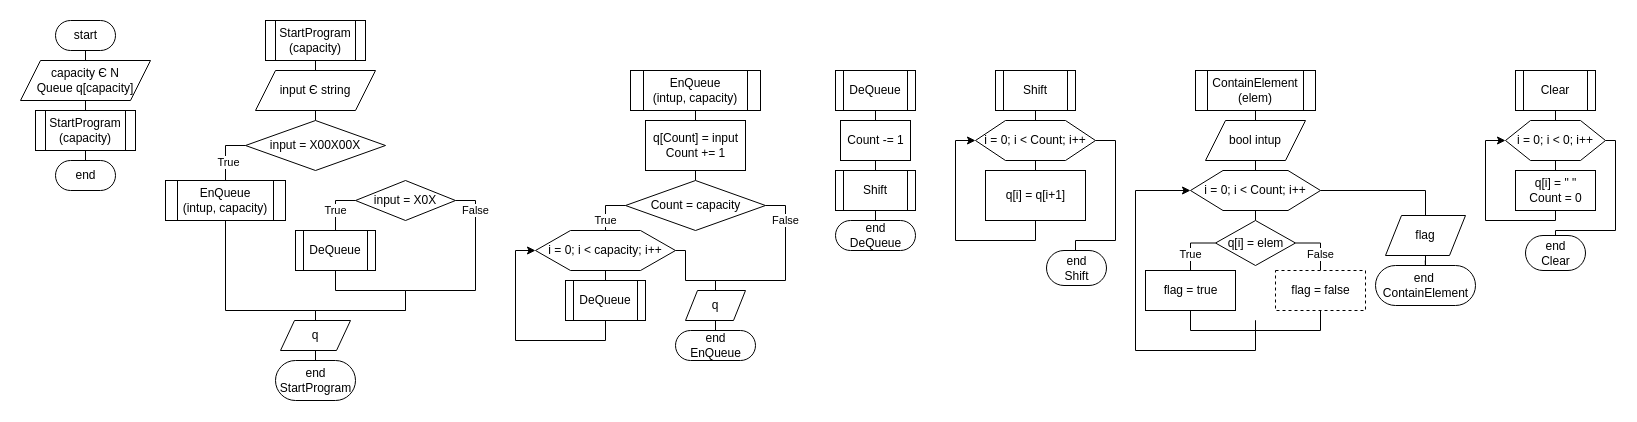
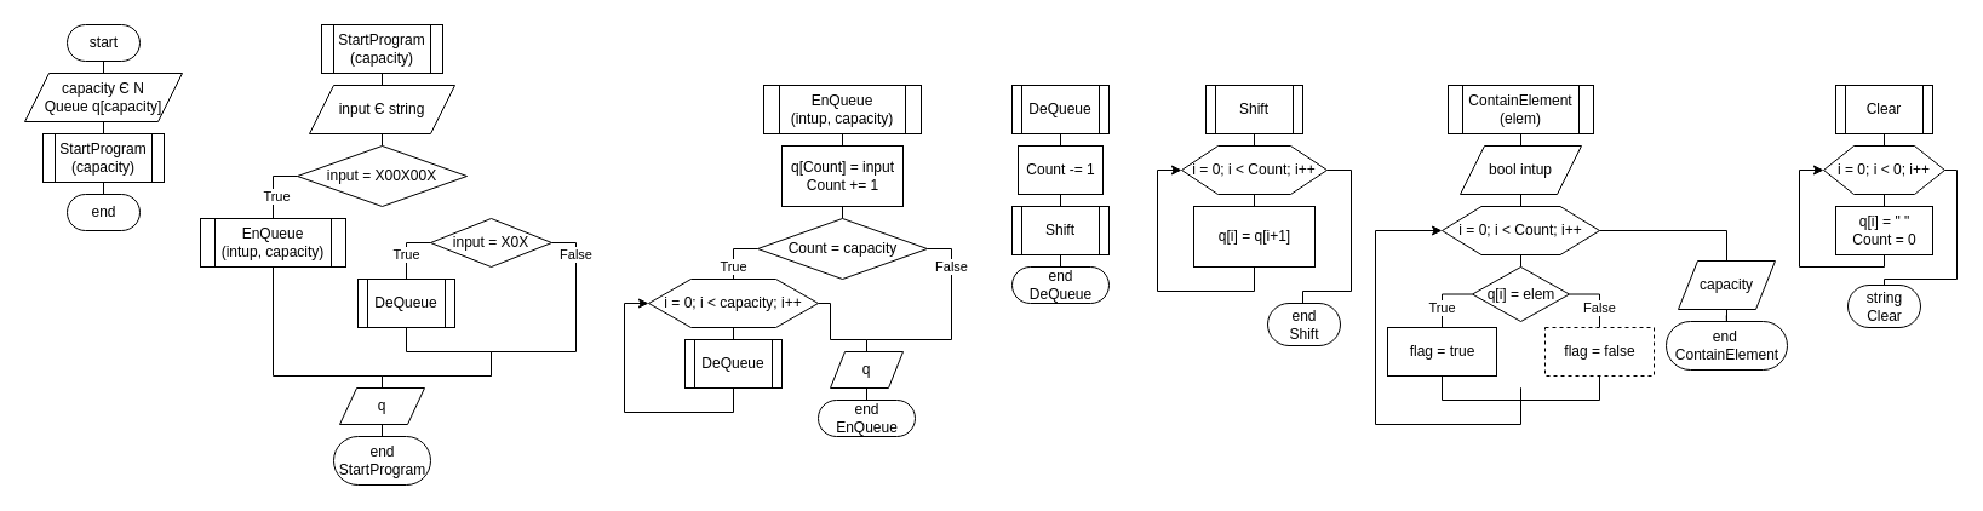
  <mxCell id="0" />
  <mxCell id="1" parent="0" />
  <mxCell id="2" style="edgeStyle=orthogonalEdgeStyle;rounded=0;orthogonalLoop=1;jettySize=auto;html=1;exitX=0.5;exitY=0.5;exitDx=0;exitDy=15;exitPerimeter=0;endArrow=none;endFill=0;" parent="1" source="3" target="5" edge="1"><mxGeometry relative="1" as="geometry" /></mxCell>
  <mxCell id="3" value="start" style="html=1;dashed=0;whitespace=wrap;shape=mxgraph.dfd.start" parent="1" vertex="1"><mxGeometry x="55" y="20" width="60" height="30" as="geometry" /></mxCell>
  <mxCell id="4" style="edgeStyle=orthogonalEdgeStyle;rounded=0;orthogonalLoop=1;jettySize=auto;html=1;exitX=0.5;exitY=1;exitDx=0;exitDy=0;endArrow=none;endFill=0;" parent="1" source="5" edge="1"><mxGeometry relative="1" as="geometry"><mxPoint x="85" y="110" as="targetPoint" /></mxGeometry></mxCell>
  <mxCell id="5" value="capacity Є N&lt;br&gt;Queue q[capacity]" style="shape=parallelogram;perimeter=parallelogramPerimeter;whiteSpace=wrap;html=1;fixedSize=1;align=center;" parent="1" vertex="1"><mxGeometry x="20" y="60" width="130" height="40" as="geometry" /></mxCell>
  <mxCell id="6" style="edgeStyle=orthogonalEdgeStyle;rounded=0;orthogonalLoop=1;jettySize=auto;html=1;exitX=0.5;exitY=1;exitDx=0;exitDy=0;entryX=0.5;entryY=0;entryDx=0;entryDy=0;endArrow=none;endFill=0;" parent="1" edge="1"><mxGeometry relative="1" as="geometry"><mxPoint x="85" y="150" as="sourcePoint" /><mxPoint x="85" y="160" as="targetPoint" /></mxGeometry></mxCell>
  <mxCell id="7" style="edgeStyle=orthogonalEdgeStyle;rounded=0;orthogonalLoop=1;jettySize=auto;html=1;exitX=0.5;exitY=1;exitDx=0;exitDy=0;entryX=0.5;entryY=0;entryDx=0;entryDy=0;endArrow=none;endFill=0;" edge="1" target="9" parent="1"><mxGeometry relative="1" as="geometry"><mxPoint x="85" y="100" as="sourcePoint" /></mxGeometry></mxCell>
  <mxCell id="8" style="edgeStyle=orthogonalEdgeStyle;rounded=0;orthogonalLoop=1;jettySize=auto;html=1;exitX=0.5;exitY=1;exitDx=0;exitDy=0;endArrow=none;endFill=0;" edge="1" source="9" target="10" parent="1"><mxGeometry relative="1" as="geometry" /></mxCell>
  <mxCell id="9" value="StartProgram&lt;br&gt;(capacity)" style="shape=process;whiteSpace=wrap;html=1;backgroundOutline=1;align=center;" vertex="1" parent="1"><mxGeometry x="35" y="110" width="100" height="40" as="geometry" /></mxCell>
  <mxCell id="10" value="end" style="html=1;dashed=0;whitespace=wrap;shape=mxgraph.dfd.start" vertex="1" parent="1"><mxGeometry x="55" y="160" width="60" height="30" as="geometry" /></mxCell>
  <mxCell id="11" style="edgeStyle=orthogonalEdgeStyle;rounded=0;orthogonalLoop=1;jettySize=auto;html=1;exitX=0.5;exitY=1;exitDx=0;exitDy=0;entryX=0.5;entryY=0;entryDx=0;entryDy=0;endArrow=none;endFill=0;" edge="1" parent="1" source="12" target="14"><mxGeometry relative="1" as="geometry" /></mxCell>
  <mxCell id="12" value="StartProgram&lt;br&gt;(capacity)" style="shape=process;whiteSpace=wrap;html=1;backgroundOutline=1;align=center;" vertex="1" parent="1"><mxGeometry x="265" y="20" width="100" height="40" as="geometry" /></mxCell>
  <mxCell id="13" style="edgeStyle=orthogonalEdgeStyle;rounded=0;orthogonalLoop=1;jettySize=auto;html=1;exitX=0.5;exitY=1;exitDx=0;exitDy=0;entryX=0.5;entryY=0;entryDx=0;entryDy=0;endArrow=none;endFill=0;" edge="1" parent="1" source="14"><mxGeometry relative="1" as="geometry"><mxPoint x="315" y="120" as="targetPoint" /></mxGeometry></mxCell>
  <mxCell id="14" value="input Є string&lt;br&gt;" style="shape=parallelogram;perimeter=parallelogramPerimeter;whiteSpace=wrap;html=1;fixedSize=1;" vertex="1" parent="1"><mxGeometry x="255" y="70" width="120" height="40" as="geometry" /></mxCell>
  <mxCell id="15" style="edgeStyle=orthogonalEdgeStyle;rounded=0;orthogonalLoop=1;jettySize=auto;html=1;exitX=0;exitY=0.5;exitDx=0;exitDy=0;endArrow=none;endFill=0;" edge="1" parent="1" source="17"><mxGeometry relative="1" as="geometry"><mxPoint x="225.034" y="180" as="targetPoint" /></mxGeometry></mxCell>
  <mxCell id="16" value="True" style="edgeLabel;html=1;align=center;verticalAlign=middle;resizable=0;points=[];" vertex="1" connectable="0" parent="15"><mxGeometry x="-0.043" y="2" relative="1" as="geometry"><mxPoint as="offset" /></mxGeometry></mxCell>
  <mxCell id="17" value="input = X00X00X" style="rhombus;whiteSpace=wrap;html=1;" vertex="1" parent="1"><mxGeometry x="245" y="120" width="140" height="50" as="geometry" /></mxCell>
  <mxCell id="18" style="edgeStyle=orthogonalEdgeStyle;rounded=0;orthogonalLoop=1;jettySize=auto;html=1;exitX=0.5;exitY=1;exitDx=0;exitDy=0;endArrow=none;endFill=0;" edge="1" parent="1"><mxGeometry relative="1" as="geometry"><mxPoint x="315" y="340" as="targetPoint" /><mxPoint x="225" y="220" as="sourcePoint" /><Array as="points"><mxPoint x="225" y="310" /><mxPoint x="315" y="310" /></Array></mxGeometry></mxCell>
  <mxCell id="19" value="True" style="edgeStyle=orthogonalEdgeStyle;rounded=0;orthogonalLoop=1;jettySize=auto;html=1;exitX=0;exitY=0.5;exitDx=0;exitDy=0;endArrow=none;endFill=0;" edge="1" parent="1" source="21" target="23"><mxGeometry x="0.199" relative="1" as="geometry"><mxPoint as="offset" /></mxGeometry></mxCell>
  <mxCell id="20" value="False" style="edgeStyle=orthogonalEdgeStyle;rounded=0;orthogonalLoop=1;jettySize=auto;html=1;exitX=1;exitY=0.5;exitDx=0;exitDy=0;endArrow=none;endFill=0;" edge="1" parent="1" source="21"><mxGeometry x="-0.7" relative="1" as="geometry"><mxPoint x="405" y="310" as="targetPoint" /><Array as="points"><mxPoint x="475" y="200" /><mxPoint x="475" y="290" /><mxPoint x="405" y="290" /></Array><mxPoint as="offset" /></mxGeometry></mxCell>
  <mxCell id="21" value="input = X0X" style="rhombus;whiteSpace=wrap;html=1;" vertex="1" parent="1"><mxGeometry x="355" y="180" width="100" height="40" as="geometry" /></mxCell>
  <mxCell id="22" style="edgeStyle=orthogonalEdgeStyle;rounded=0;orthogonalLoop=1;jettySize=auto;html=1;exitX=0.5;exitY=1;exitDx=0;exitDy=0;endArrow=none;endFill=0;" edge="1" parent="1" source="23"><mxGeometry relative="1" as="geometry"><mxPoint x="315" y="330" as="targetPoint" /><Array as="points"><mxPoint x="335" y="290" /><mxPoint x="405" y="290" /><mxPoint x="405" y="310" /><mxPoint x="315" y="310" /></Array></mxGeometry></mxCell>
  <mxCell id="23" value="DeQueue" style="shape=process;whiteSpace=wrap;html=1;backgroundOutline=1;" vertex="1" parent="1"><mxGeometry x="295" y="230" width="80" height="40" as="geometry" /></mxCell>
  <mxCell id="24" value="&lt;span&gt;end&lt;br&gt;StartProgram&lt;/span&gt;" style="html=1;dashed=0;whitespace=wrap;shape=mxgraph.dfd.start" vertex="1" parent="1"><mxGeometry x="275" y="360" width="80" height="40" as="geometry" /></mxCell>
  <mxCell id="25" style="edgeStyle=orthogonalEdgeStyle;rounded=0;orthogonalLoop=1;jettySize=auto;html=1;exitX=0.5;exitY=1;exitDx=0;exitDy=0;entryX=0.5;entryY=0.5;entryDx=0;entryDy=-20;entryPerimeter=0;endArrow=none;endFill=0;" edge="1" parent="1" source="26" target="24"><mxGeometry relative="1" as="geometry" /></mxCell>
  <mxCell id="26" value="q" style="shape=parallelogram;perimeter=parallelogramPerimeter;whiteSpace=wrap;html=1;dashed=0;strokeColor=#000000;" vertex="1" parent="1"><mxGeometry x="280" y="320" width="70" height="30" as="geometry" /></mxCell>
  <mxCell id="27" style="edgeStyle=orthogonalEdgeStyle;rounded=0;orthogonalLoop=1;jettySize=auto;html=1;exitX=0.5;exitY=1;exitDx=0;exitDy=0;entryX=0.5;entryY=0;entryDx=0;entryDy=0;endArrow=none;endFill=0;" edge="1" parent="1" source="28" target="30"><mxGeometry relative="1" as="geometry" /></mxCell>
  <mxCell id="28" value="EnQueue&lt;br&gt;(intup, capacity)" style="shape=process;whiteSpace=wrap;html=1;backgroundOutline=1;" vertex="1" parent="1"><mxGeometry x="630" y="70" width="130" height="40" as="geometry" /></mxCell>
  <mxCell id="29" style="edgeStyle=orthogonalEdgeStyle;rounded=0;orthogonalLoop=1;jettySize=auto;html=1;exitX=0.5;exitY=1;exitDx=0;exitDy=0;entryX=0.5;entryY=0;entryDx=0;entryDy=0;endArrow=none;endFill=0;" edge="1" parent="1" source="30" target="33"><mxGeometry relative="1" as="geometry" /></mxCell>
  <mxCell id="30" value="q[Count] = input&lt;br&gt;Count += 1" style="html=1;dashed=0;whitespace=wrap;strokeColor=#000000;" vertex="1" parent="1"><mxGeometry x="645" y="120" width="100" height="50" as="geometry" /></mxCell>
  <mxCell id="31" value="True" style="edgeStyle=orthogonalEdgeStyle;rounded=0;orthogonalLoop=1;jettySize=auto;html=1;exitX=0;exitY=0.5;exitDx=0;exitDy=0;endArrow=none;endFill=0;" edge="1" parent="1" source="33" target="36"><mxGeometry x="0.555" relative="1" as="geometry"><mxPoint as="offset" /></mxGeometry></mxCell>
  <mxCell id="32" value="False" style="edgeStyle=orthogonalEdgeStyle;rounded=0;orthogonalLoop=1;jettySize=auto;html=1;exitX=1;exitY=0.5;exitDx=0;exitDy=0;endArrow=none;endFill=0;" edge="1" parent="1" source="33"><mxGeometry x="-0.658" relative="1" as="geometry"><mxPoint x="715" y="320" as="targetPoint" /><Array as="points"><mxPoint x="785" y="205" /><mxPoint x="785" y="280" /><mxPoint x="715" y="280" /></Array><mxPoint as="offset" /></mxGeometry></mxCell>
  <mxCell id="33" value="Count = capacity" style="shape=rhombus;html=1;dashed=0;whitespace=wrap;perimeter=rhombusPerimeter;strokeColor=#000000;" vertex="1" parent="1"><mxGeometry x="625" y="180" width="140" height="50" as="geometry" /></mxCell>
  <mxCell id="34" style="edgeStyle=orthogonalEdgeStyle;rounded=0;orthogonalLoop=1;jettySize=auto;html=1;exitX=0.5;exitY=1;exitDx=0;exitDy=0;entryX=0.5;entryY=0;entryDx=0;entryDy=0;endArrow=none;endFill=0;" edge="1" parent="1" source="36" target="39"><mxGeometry relative="1" as="geometry" /></mxCell>
  <mxCell id="35" style="edgeStyle=orthogonalEdgeStyle;rounded=0;orthogonalLoop=1;jettySize=auto;html=1;exitX=1;exitY=0.5;exitDx=0;exitDy=0;endArrow=none;endFill=0;" edge="1" parent="1" source="36"><mxGeometry relative="1" as="geometry"><mxPoint x="715" y="290" as="targetPoint" /><Array as="points"><mxPoint x="685" y="250" /><mxPoint x="685" y="280" /><mxPoint x="715" y="280" /><mxPoint x="715" y="290" /></Array></mxGeometry></mxCell>
  <mxCell id="36" value="i = 0; i &amp;lt; capacity; i++" style="shape=hexagon;perimeter=hexagonPerimeter2;whiteSpace=wrap;html=1;size=0.25;strokeColor=#000000;" vertex="1" parent="1"><mxGeometry x="535" y="230" width="140" height="40" as="geometry" /></mxCell>
  <mxCell id="37" value="EnQueue&lt;br&gt;(intup, capacity)" style="shape=process;whiteSpace=wrap;html=1;backgroundOutline=1;" vertex="1" parent="1"><mxGeometry x="165" y="180" width="120" height="40" as="geometry" /></mxCell>
  <mxCell id="38" style="edgeStyle=orthogonalEdgeStyle;rounded=0;orthogonalLoop=1;jettySize=auto;html=1;exitX=0.5;exitY=1;exitDx=0;exitDy=0;entryX=0;entryY=0.5;entryDx=0;entryDy=0;endArrow=classic;endFill=1;" edge="1" parent="1" source="39" target="36"><mxGeometry relative="1" as="geometry" /></mxCell>
  <mxCell id="39" value="DeQueue" style="shape=process;whiteSpace=wrap;html=1;backgroundOutline=1;" vertex="1" parent="1"><mxGeometry x="565" y="280" width="80" height="40" as="geometry" /></mxCell>
  <mxCell id="40" value="end&lt;br&gt;&lt;span&gt;EnQueue&lt;/span&gt;" style="html=1;dashed=0;whitespace=wrap;shape=mxgraph.dfd.start;strokeColor=#000000;" vertex="1" parent="1"><mxGeometry x="675" y="330" width="80" height="30" as="geometry" /></mxCell>
  <mxCell id="41" style="edgeStyle=orthogonalEdgeStyle;rounded=0;orthogonalLoop=1;jettySize=auto;html=1;exitX=0.5;exitY=1;exitDx=0;exitDy=0;entryX=0.5;entryY=0;entryDx=0;entryDy=0;endArrow=none;endFill=0;" edge="1" parent="1" source="42" target="46"><mxGeometry relative="1" as="geometry" /></mxCell>
  <mxCell id="42" value="DeQueue" style="shape=process;whiteSpace=wrap;html=1;backgroundOutline=1;" vertex="1" parent="1"><mxGeometry x="835" y="70" width="80" height="40" as="geometry" /></mxCell>
  <mxCell id="43" style="edgeStyle=orthogonalEdgeStyle;rounded=0;orthogonalLoop=1;jettySize=auto;html=1;exitX=0.5;exitY=1;exitDx=0;exitDy=0;endArrow=none;endFill=0;" edge="1" parent="1" source="44" target="40"><mxGeometry relative="1" as="geometry"><Array as="points"><mxPoint x="715" y="330" /><mxPoint x="712" y="330" /></Array></mxGeometry></mxCell>
  <mxCell id="44" value="q" style="shape=parallelogram;perimeter=parallelogramPerimeter;whiteSpace=wrap;html=1;dashed=0;strokeColor=#000000;" vertex="1" parent="1"><mxGeometry x="685" y="290" width="60" height="30" as="geometry" /></mxCell>
  <mxCell id="45" style="edgeStyle=orthogonalEdgeStyle;rounded=0;orthogonalLoop=1;jettySize=auto;html=1;exitX=0.5;exitY=1;exitDx=0;exitDy=0;entryX=0.5;entryY=0;entryDx=0;entryDy=0;endArrow=none;endFill=0;" edge="1" parent="1" source="46" target="48"><mxGeometry relative="1" as="geometry" /></mxCell>
  <mxCell id="46" value="Count -= 1" style="html=1;dashed=0;whitespace=wrap;strokeColor=#000000;" vertex="1" parent="1"><mxGeometry x="840" y="120" width="70" height="40" as="geometry" /></mxCell>
  <mxCell id="47" style="edgeStyle=orthogonalEdgeStyle;rounded=0;orthogonalLoop=1;jettySize=auto;html=1;exitX=0.5;exitY=1;exitDx=0;exitDy=0;entryX=0.5;entryY=0.5;entryDx=0;entryDy=-15;entryPerimeter=0;endArrow=none;endFill=0;" edge="1" parent="1" source="48" target="49"><mxGeometry relative="1" as="geometry" /></mxCell>
  <mxCell id="48" value="Shift" style="shape=process;whiteSpace=wrap;html=1;backgroundOutline=1;" vertex="1" parent="1"><mxGeometry x="835" y="170" width="80" height="40" as="geometry" /></mxCell>
  <mxCell id="49" value="end&lt;br&gt;&lt;span&gt;DeQueue&lt;/span&gt;" style="html=1;dashed=0;whitespace=wrap;shape=mxgraph.dfd.start;strokeColor=#000000;" vertex="1" parent="1"><mxGeometry x="835" y="220" width="80" height="30" as="geometry" /></mxCell>
  <mxCell id="50" style="edgeStyle=orthogonalEdgeStyle;rounded=0;orthogonalLoop=1;jettySize=auto;html=1;exitX=0.5;exitY=1;exitDx=0;exitDy=0;entryX=0.5;entryY=0;entryDx=0;entryDy=0;endArrow=none;endFill=0;" edge="1" parent="1" source="51" target="54"><mxGeometry relative="1" as="geometry" /></mxCell>
  <mxCell id="51" value="Shift" style="shape=process;whiteSpace=wrap;html=1;backgroundOutline=1;" vertex="1" parent="1"><mxGeometry x="995" y="70" width="80" height="40" as="geometry" /></mxCell>
  <mxCell id="52" style="edgeStyle=orthogonalEdgeStyle;rounded=0;orthogonalLoop=1;jettySize=auto;html=1;exitX=0.5;exitY=1;exitDx=0;exitDy=0;entryX=0.5;entryY=0;entryDx=0;entryDy=0;endArrow=none;endFill=0;" edge="1" parent="1" source="54" target="56"><mxGeometry relative="1" as="geometry" /></mxCell>
  <mxCell id="53" style="edgeStyle=orthogonalEdgeStyle;rounded=0;orthogonalLoop=1;jettySize=auto;html=1;exitX=1;exitY=0.5;exitDx=0;exitDy=0;endArrow=none;endFill=0;" edge="1" parent="1" source="54" target="57"><mxGeometry relative="1" as="geometry"><mxPoint x="1075" y="260" as="targetPoint" /><Array as="points"><mxPoint x="1115" y="140" /><mxPoint x="1115" y="240" /><mxPoint x="1075" y="240" /></Array></mxGeometry></mxCell>
  <mxCell id="54" value="i = 0; i &amp;lt; Count; i++" style="shape=hexagon;perimeter=hexagonPerimeter2;whiteSpace=wrap;html=1;size=0.25;strokeColor=#000000;" vertex="1" parent="1"><mxGeometry x="975" y="120" width="120" height="40" as="geometry" /></mxCell>
  <mxCell id="55" style="edgeStyle=orthogonalEdgeStyle;rounded=0;orthogonalLoop=1;jettySize=auto;html=1;exitX=0.5;exitY=1;exitDx=0;exitDy=0;entryX=0;entryY=0.5;entryDx=0;entryDy=0;endArrow=classic;endFill=1;" edge="1" parent="1" source="56" target="54"><mxGeometry relative="1" as="geometry" /></mxCell>
  <mxCell id="56" value="q[i] = q[i+1]" style="html=1;dashed=0;whitespace=wrap;strokeColor=#000000;" vertex="1" parent="1"><mxGeometry x="985" y="170" width="100" height="50" as="geometry" /></mxCell>
  <mxCell id="57" value="end&lt;br&gt;Shift" style="html=1;dashed=0;whitespace=wrap;shape=mxgraph.dfd.start;strokeColor=#000000;" vertex="1" parent="1"><mxGeometry x="1046" y="250" width="60" height="35" as="geometry" /></mxCell>
  <mxCell id="58" style="edgeStyle=orthogonalEdgeStyle;rounded=0;orthogonalLoop=1;jettySize=auto;html=1;exitX=0.5;exitY=1;exitDx=0;exitDy=0;entryX=0.5;entryY=0;entryDx=0;entryDy=0;endArrow=none;endFill=0;" edge="1" parent="1" source="59" target="62"><mxGeometry relative="1" as="geometry" /></mxCell>
  <mxCell id="59" value="ContainElement&lt;br&gt;(elem)" style="shape=process;whiteSpace=wrap;html=1;backgroundOutline=1;" vertex="1" parent="1"><mxGeometry x="1195" y="70" width="120" height="40" as="geometry" /></mxCell>
  <mxCell id="60" style="edgeStyle=orthogonalEdgeStyle;rounded=0;orthogonalLoop=1;jettySize=auto;html=1;exitX=0.5;exitY=1;exitDx=0;exitDy=0;entryX=0.5;entryY=0;entryDx=0;entryDy=0;endArrow=none;endFill=0;" edge="1" parent="1" source="62" target="65"><mxGeometry relative="1" as="geometry" /></mxCell>
  <mxCell id="61" style="edgeStyle=orthogonalEdgeStyle;rounded=0;orthogonalLoop=1;jettySize=auto;html=1;exitX=1;exitY=0.5;exitDx=0;exitDy=0;endArrow=none;endFill=0;" edge="1" parent="1" source="62" target="72"><mxGeometry relative="1" as="geometry" /></mxCell>
  <mxCell id="62" value="i = 0; i &amp;lt; Count; i++" style="shape=hexagon;perimeter=hexagonPerimeter2;whiteSpace=wrap;html=1;size=0.25;strokeColor=#000000;" vertex="1" parent="1"><mxGeometry x="1190" y="170" width="130" height="40" as="geometry" /></mxCell>
  <mxCell id="63" value="True" style="edgeStyle=orthogonalEdgeStyle;rounded=0;orthogonalLoop=1;jettySize=auto;html=1;exitX=0;exitY=0.5;exitDx=0;exitDy=0;endArrow=none;endFill=0;" edge="1" parent="1" source="65" target="68"><mxGeometry x="0.36" relative="1" as="geometry"><mxPoint as="offset" /></mxGeometry></mxCell>
  <mxCell id="64" value="False" style="edgeStyle=orthogonalEdgeStyle;rounded=0;orthogonalLoop=1;jettySize=auto;html=1;exitX=1;exitY=0.5;exitDx=0;exitDy=0;entryX=0.5;entryY=0;entryDx=0;entryDy=0;endArrow=none;endFill=0;" edge="1" parent="1" source="65" target="70"><mxGeometry x="0.36" relative="1" as="geometry"><mxPoint as="offset" /></mxGeometry></mxCell>
  <mxCell id="65" value="q[i] = elem" style="shape=rhombus;html=1;dashed=0;whitespace=wrap;perimeter=rhombusPerimeter;strokeColor=#000000;" vertex="1" parent="1"><mxGeometry x="1215" y="220" width="80" height="45" as="geometry" /></mxCell>
  <mxCell id="66" value="bool intup" style="shape=parallelogram;perimeter=parallelogramPerimeter;whiteSpace=wrap;html=1;dashed=0;strokeColor=#000000;" vertex="1" parent="1"><mxGeometry x="1205" y="120" width="100" height="40" as="geometry" /></mxCell>
  <mxCell id="67" style="edgeStyle=orthogonalEdgeStyle;rounded=0;orthogonalLoop=1;jettySize=auto;html=1;exitX=0.5;exitY=1;exitDx=0;exitDy=0;endArrow=none;endFill=0;" edge="1" parent="1" source="68"><mxGeometry relative="1" as="geometry"><mxPoint x="1255" y="340" as="targetPoint" /></mxGeometry></mxCell>
  <mxCell id="68" value="flag = true" style="html=1;dashed=0;whitespace=wrap;strokeColor=#000000;" vertex="1" parent="1"><mxGeometry x="1145" y="270" width="90" height="40" as="geometry" /></mxCell>
  <mxCell id="69" style="edgeStyle=orthogonalEdgeStyle;rounded=0;orthogonalLoop=1;jettySize=auto;html=1;exitX=0.5;exitY=1;exitDx=0;exitDy=0;endArrow=classic;endFill=1;entryX=0;entryY=0.5;entryDx=0;entryDy=0;" edge="1" parent="1" source="70" target="62"><mxGeometry relative="1" as="geometry"><mxPoint x="1255" y="340" as="targetPoint" /><Array as="points"><mxPoint x="1320" y="330" /><mxPoint x="1255" y="330" /><mxPoint x="1255" y="350" /><mxPoint x="1135" y="350" /><mxPoint x="1135" y="190" /></Array></mxGeometry></mxCell>
  <mxCell id="70" value="flag = false" style="html=1;dashed=1;whitespace=wrap;strokeColor=#000000;" vertex="1" parent="1"><mxGeometry x="1275" y="270" width="90" height="40" as="geometry" /></mxCell>
  <mxCell id="71" style="edgeStyle=orthogonalEdgeStyle;rounded=0;orthogonalLoop=1;jettySize=auto;html=1;exitX=0.5;exitY=1;exitDx=0;exitDy=0;endArrow=none;endFill=0;" edge="1" parent="1" source="72"><mxGeometry relative="1" as="geometry"><mxPoint x="1424.759" y="260" as="targetPoint" /><Array as="points"><mxPoint x="1425" y="270" /><mxPoint x="1425" y="270" /></Array></mxGeometry></mxCell>
- <mxCell id="72" value="flag" style="shape=parallelogram;perimeter=parallelogramPerimeter;whiteSpace=wrap;html=1;dashed=0;strokeColor=#000000;" vertex="1" parent="1"><mxGeometry x="1385" y="215" width="80" height="40" as="geometry" /></mxCell>
+ <mxCell id="72" value="capacity" style="shape=parallelogram;perimeter=parallelogramPerimeter;whiteSpace=wrap;html=1;dashed=0;strokeColor=#000000;" vertex="1" parent="1"><mxGeometry x="1385" y="215" width="80" height="40" as="geometry" /></mxCell>
  <mxCell id="73" value="end&amp;nbsp;&lt;br&gt;&lt;span&gt;ContainElement&lt;/span&gt;" style="html=1;dashed=0;whitespace=wrap;shape=mxgraph.dfd.start;strokeColor=#000000;" vertex="1" parent="1"><mxGeometry x="1375" y="265" width="100" height="40" as="geometry" /></mxCell>
  <mxCell id="74" style="edgeStyle=orthogonalEdgeStyle;rounded=0;orthogonalLoop=1;jettySize=auto;html=1;exitX=0.5;exitY=1;exitDx=0;exitDy=0;entryX=0.5;entryY=0;entryDx=0;entryDy=0;endArrow=none;endFill=0;" edge="1" parent="1" source="75" target="78"><mxGeometry relative="1" as="geometry" /></mxCell>
  <mxCell id="75" value="Clear" style="shape=process;whiteSpace=wrap;html=1;backgroundOutline=1;strokeColor=#000000;" vertex="1" parent="1"><mxGeometry x="1515" y="70" width="80" height="40" as="geometry" /></mxCell>
  <mxCell id="76" style="edgeStyle=orthogonalEdgeStyle;rounded=0;orthogonalLoop=1;jettySize=auto;html=1;exitX=0.5;exitY=1;exitDx=0;exitDy=0;entryX=0.5;entryY=0;entryDx=0;entryDy=0;endArrow=none;endFill=0;" edge="1" parent="1" source="78" target="80"><mxGeometry relative="1" as="geometry" /></mxCell>
  <mxCell id="77" style="edgeStyle=orthogonalEdgeStyle;rounded=0;orthogonalLoop=1;jettySize=auto;html=1;exitX=1;exitY=0.5;exitDx=0;exitDy=0;endArrow=none;endFill=0;" edge="1" parent="1" source="78" target="81"><mxGeometry relative="1" as="geometry"><mxPoint x="1555" y="250" as="targetPoint" /><Array as="points"><mxPoint x="1615" y="140" /><mxPoint x="1615" y="230" /><mxPoint x="1555" y="230" /></Array></mxGeometry></mxCell>
  <mxCell id="78" value="i = 0; i &amp;lt; 0; i++" style="shape=hexagon;perimeter=hexagonPerimeter2;whiteSpace=wrap;html=1;size=0.25;strokeColor=#000000;" vertex="1" parent="1"><mxGeometry x="1505" y="120" width="100" height="40" as="geometry" /></mxCell>
  <mxCell id="79" style="edgeStyle=orthogonalEdgeStyle;rounded=0;orthogonalLoop=1;jettySize=auto;html=1;exitX=0.5;exitY=1;exitDx=0;exitDy=0;entryX=0;entryY=0.5;entryDx=0;entryDy=0;endArrow=classic;endFill=1;" edge="1" parent="1" source="80" target="78"><mxGeometry relative="1" as="geometry"><Array as="points"><mxPoint x="1555" y="220" /><mxPoint x="1485" y="220" /><mxPoint x="1485" y="140" /></Array></mxGeometry></mxCell>
  <mxCell id="80" value="q[i] = &quot; &quot;&lt;br&gt;Count = 0" style="html=1;dashed=0;whitespace=wrap;strokeColor=#000000;" vertex="1" parent="1"><mxGeometry x="1515" y="170" width="80" height="40" as="geometry" /></mxCell>
- <mxCell id="81" value="end&lt;br&gt;Clear" style="html=1;dashed=0;whitespace=wrap;shape=mxgraph.dfd.start;strokeColor=#000000;" vertex="1" parent="1"><mxGeometry x="1525" y="235" width="60" height="35" as="geometry" /></mxCell>
+ <mxCell id="81" value="string&lt;br&gt;Clear" style="html=1;dashed=0;whitespace=wrap;shape=mxgraph.dfd.start;strokeColor=#000000;" vertex="1" parent="1"><mxGeometry x="1525" y="235" width="60" height="35" as="geometry" /></mxCell>
